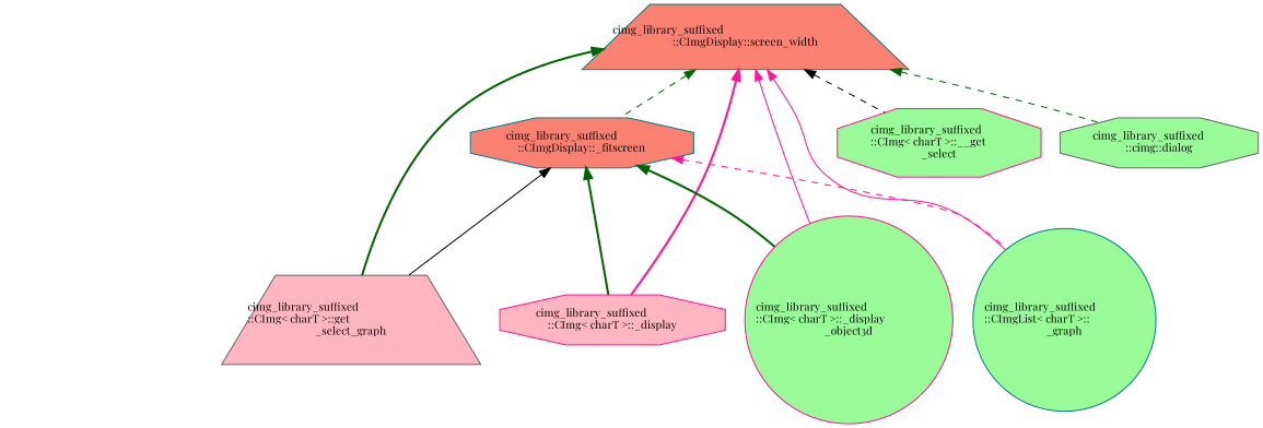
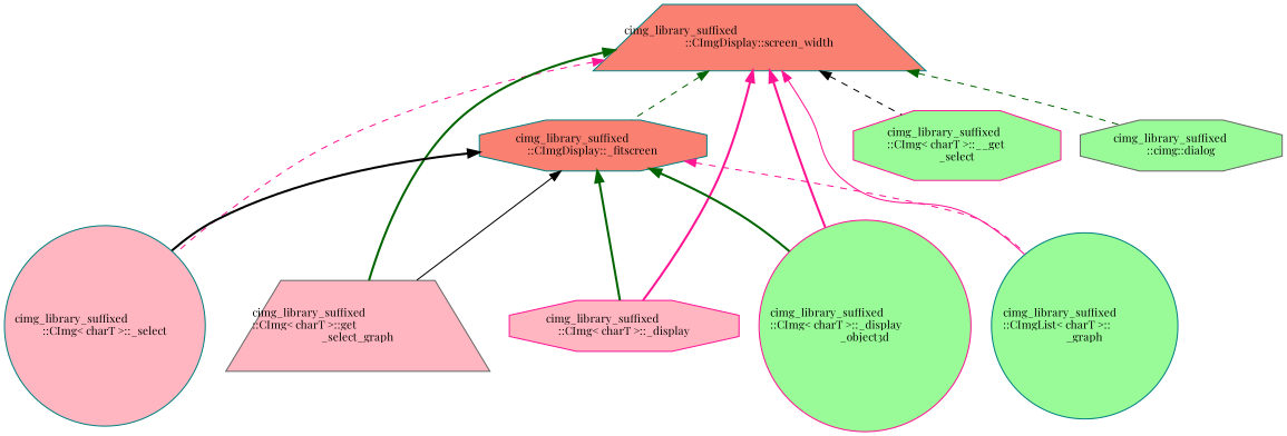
  digraph {
    fontname="Playfair Display"
    rankdir=TB
    node [color=teal fillcolor=palegreen fontname="Playfair Display" fontsize=10 shape=octagon style=filled]
    edge [color=darkgreen dir=back fontname="Playfair Display" fontsize=10 labelfontname=Helvetica labelfontsize=10 style=dashed]
    n1 [fillcolor=salmon fontcolor=black height=0.2 label="cimg_library_suffixed\l::CImgDisplay::screen_width" shape=trapezium width=0.4]
    n2 [fillcolor=salmon height=0.2 label="cimg_library_suffixed\l::CImgDisplay::_fitscreen" width=0.4]
+   n3 [fillcolor=lightpink height=0.2 label="cimg_library_suffixed\l::CImg\< charT \>::_select" shape=circle width=0.4]
    n4 [color=gray40 fillcolor=lightpink height=0.2 label="cimg_library_suffixed\l::CImg\< charT \>::get\l_select_graph" shape=trapezium width=0.4]
    n5 [color=deeppink fillcolor=lightpink height=0.2 label="cimg_library_suffixed\l::CImg\< charT \>::_display" width=0.4]
    n6 [color=deeppink height=0.2 label="cimg_library_suffixed\l::CImg\< charT \>::_display\l_object3d" shape=circle width=0.4]
    n7 [height=0.2 label="cimg_library_suffixed\l::CImgList\< charT \>::\l_graph" shape=circle width=0.4]
    n8 [color=deeppink height=0.2 label="cimg_library_suffixed\l::CImg\< charT \>::__get\l_select" width=0.4]
    n9 [color=gray40 height=0.2 label="cimg_library_suffixed\l::cimg::dialog" width=0.4]
    n1 -> n2
+   n1 -> n3 [color=deeppink]
    n1 -> n4 [style=bold]
    n1 -> n5 [color=deeppink style=bold]
-   n1 -> n6 [color=deeppink style=solid]
+   n1 -> n6 [color=deeppink style=bold]
    n1 -> n7 [color=deeppink style=solid]
    n1 -> n8 [color=black]
    n1 -> n9
+   n2 -> n3 [color=black style=bold]
    n2 -> n4 [color=black style=solid]
    n2 -> n5 [style=bold]
    n2 -> n6 [style=bold]
    n2 -> n7 [color=deeppink]
  }
